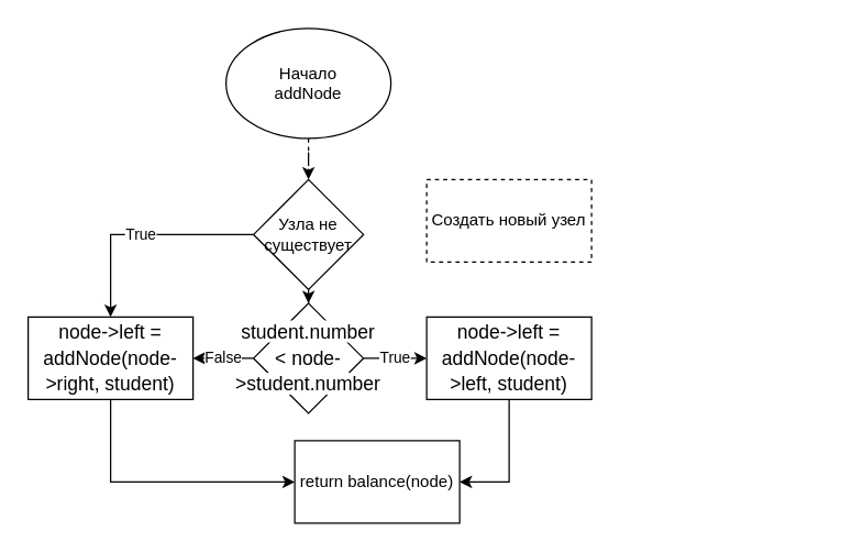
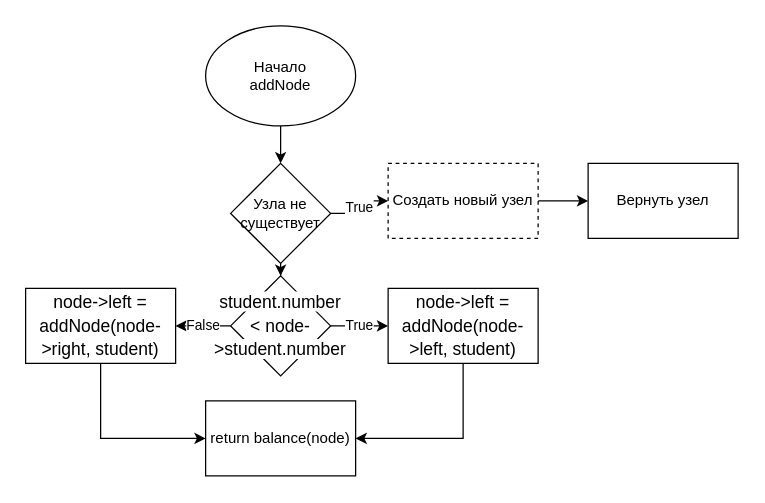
  <mxCell id="0" />
  <mxCell id="1" parent="0" />
- <mxCell id="2" style="edgeStyle=orthogonalEdgeStyle;rounded=0;orthogonalLoop=1;jettySize=auto;html=1;entryX=0.5;entryY=0;entryDx=0;entryDy=0;dashed=1;" edge="1" parent="1" source="3" target="6"><mxGeometry relative="1" as="geometry" /></mxCell>
+ <mxCell id="2" style="edgeStyle=orthogonalEdgeStyle;rounded=0;orthogonalLoop=1;jettySize=auto;html=1;entryX=0.5;entryY=0;entryDx=0;entryDy=0;" edge="1" parent="1" source="3" target="6"><mxGeometry relative="1" as="geometry" /></mxCell>
  <mxCell id="3" value="Начало&lt;br&gt;addNode" style="ellipse;whiteSpace=wrap;html=1;" vertex="1" parent="1"><mxGeometry x="164" y="20" width="120" height="80" as="geometry" /></mxCell>
- <mxCell id="4" value="True" style="edgeStyle=orthogonalEdgeStyle;rounded=0;orthogonalLoop=1;jettySize=auto;html=1;" edge="1" parent="1" source="6" target="16"><mxGeometry relative="1" as="geometry" /></mxCell>
+ <mxCell id="4" value="True" style="edgeStyle=orthogonalEdgeStyle;rounded=0;orthogonalLoop=1;jettySize=auto;html=1;entryX=0;entryY=0.5;entryDx=0;entryDy=0;" edge="1" parent="1" source="6" target="8"><mxGeometry relative="1" as="geometry" /></mxCell>
  <mxCell id="5" style="edgeStyle=orthogonalEdgeStyle;rounded=0;orthogonalLoop=1;jettySize=auto;html=1;entryX=0.5;entryY=0;entryDx=0;entryDy=0;" edge="1" parent="1" source="6" target="12"><mxGeometry relative="1" as="geometry" /></mxCell>
  <mxCell id="6" value="Узла не существует" style="rhombus;whiteSpace=wrap;html=1;" vertex="1" parent="1"><mxGeometry x="184" y="130" width="80" height="80" as="geometry" /></mxCell>
+ <mxCell id="7" style="edgeStyle=orthogonalEdgeStyle;rounded=0;orthogonalLoop=1;jettySize=auto;html=1;entryX=0;entryY=0.5;entryDx=0;entryDy=0;" edge="1" parent="1" source="8" target="9"><mxGeometry relative="1" as="geometry" /></mxCell>
  <mxCell id="8" value="Создать новый узел" style="rounded=0;whiteSpace=wrap;html=1;dashed=1;" vertex="1" parent="1"><mxGeometry x="310" y="130" width="120" height="60" as="geometry" /></mxCell>
+ <mxCell id="9" value="Вернуть узел" style="rounded=0;whiteSpace=wrap;html=1;" vertex="1" parent="1"><mxGeometry x="470" y="130" width="120" height="60" as="geometry" /></mxCell>
  <mxCell id="10" value="True" style="edgeStyle=orthogonalEdgeStyle;rounded=0;orthogonalLoop=1;jettySize=auto;html=1;entryX=0;entryY=0.5;entryDx=0;entryDy=0;" edge="1" parent="1" source="12" target="14"><mxGeometry relative="1" as="geometry" /></mxCell>
  <mxCell id="11" value="False" style="edgeStyle=orthogonalEdgeStyle;rounded=0;orthogonalLoop=1;jettySize=auto;html=1;entryX=1;entryY=0.5;entryDx=0;entryDy=0;" edge="1" parent="1" source="12" target="16"><mxGeometry relative="1" as="geometry" /></mxCell>
  <mxCell id="12" value="&lt;p style=&quot;font-size: 14px; line-height: 19px;&quot;&gt;&lt;span style=&quot;background-color: rgb(255, 255, 255);&quot;&gt;student.number &amp;lt; node-&amp;gt;student.number&lt;/span&gt;&lt;/p&gt;" style="rhombus;whiteSpace=wrap;html=1;" vertex="1" parent="1"><mxGeometry x="184" y="220" width="80" height="80" as="geometry" /></mxCell>
  <mxCell id="13" style="edgeStyle=orthogonalEdgeStyle;rounded=0;orthogonalLoop=1;jettySize=auto;html=1;entryX=1;entryY=0.5;entryDx=0;entryDy=0;" edge="1" parent="1" source="14" target="17"><mxGeometry relative="1" as="geometry"><Array as="points"><mxPoint x="370" y="350" /></Array></mxGeometry></mxCell>
  <mxCell id="14" value="&lt;div style=&quot;font-size: 14px; line-height: 19px;&quot;&gt;&lt;span style=&quot;background-color: rgb(255, 255, 255);&quot;&gt;node-&amp;gt;left = addNode(node-&amp;gt;left, student)&lt;/span&gt;&lt;/div&gt;" style="rounded=0;whiteSpace=wrap;html=1;" vertex="1" parent="1"><mxGeometry x="310" y="230" width="120" height="60" as="geometry" /></mxCell>
  <mxCell id="15" style="edgeStyle=orthogonalEdgeStyle;rounded=0;orthogonalLoop=1;jettySize=auto;html=1;entryX=0;entryY=0.5;entryDx=0;entryDy=0;" edge="1" parent="1" source="16" target="17"><mxGeometry relative="1" as="geometry"><Array as="points"><mxPoint x="80" y="350" /></Array></mxGeometry></mxCell>
  <mxCell id="16" value="&lt;div style=&quot;font-size: 14px; line-height: 19px;&quot;&gt;&lt;font style=&quot;background-color: rgb(255, 255, 255);&quot; face=&quot;Helvetica&quot;&gt;node-&amp;gt;left = addNode(node-&amp;gt;right, student)&lt;/font&gt;&lt;/div&gt;" style="rounded=0;whiteSpace=wrap;html=1;" vertex="1" parent="1"><mxGeometry x="20" y="230" width="120" height="60" as="geometry" /></mxCell>
- <mxCell id="17" value="return balance(node)" style="rounded=0;whiteSpace=wrap;html=1;" vertex="1" parent="1"><mxGeometry x="214" y="320" width="120" height="60" as="geometry" /></mxCell>
+ <mxCell id="17" value="return balance(node)" style="rounded=0;whiteSpace=wrap;html=1;" vertex="1" parent="1"><mxGeometry x="164" y="320" width="120" height="60" as="geometry" /></mxCell>
